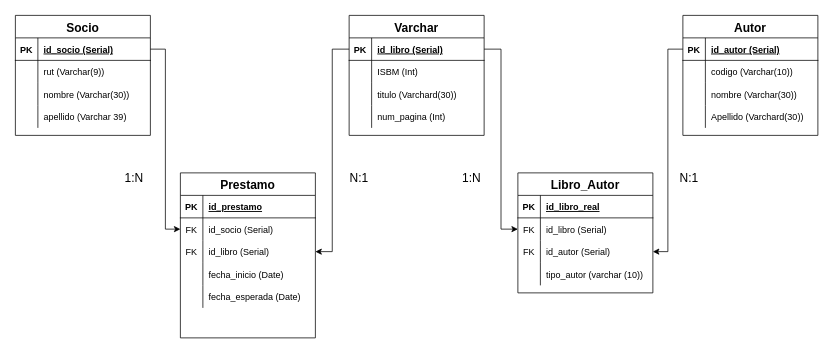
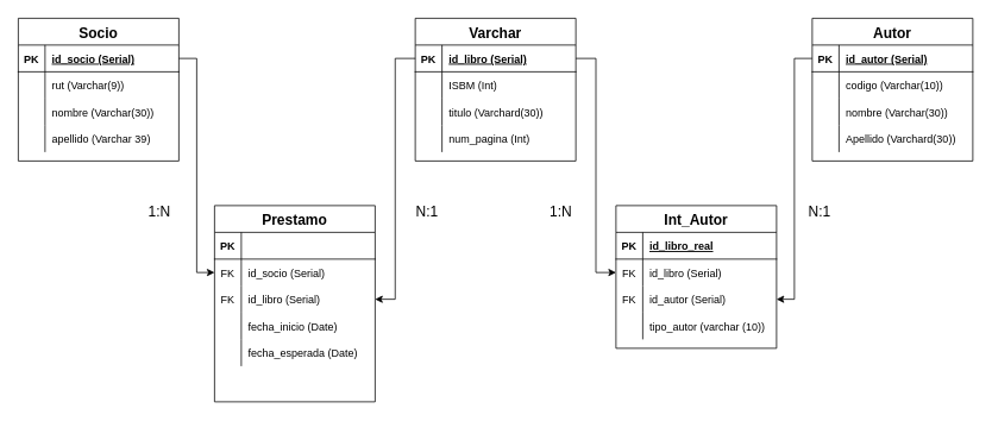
  <mxCell id="0" />
  <mxCell id="1" parent="0" />
  <mxCell id="2" value="1:N" style="text;strokeColor=none;fillColor=none;spacingLeft=4;spacingRight=4;overflow=hidden;rotatable=0;points=[[0,0.5],[1,0.5]];portConstraint=eastwest;fontSize=16;" vertex="1" parent="1"><mxGeometry x="610" y="220" width="40" height="30" as="geometry" /></mxCell>
  <mxCell id="3" value="N:1" style="text;strokeColor=none;fillColor=none;spacingLeft=4;spacingRight=4;overflow=hidden;rotatable=0;points=[[0,0.5],[1,0.5]];portConstraint=eastwest;fontSize=16;" vertex="1" parent="1"><mxGeometry x="900" y="220" width="40" height="30" as="geometry" /></mxCell>
  <mxCell id="4" value="Socio" style="shape=table;startSize=30;container=1;collapsible=1;childLayout=tableLayout;fixedRows=1;rowLines=0;fontStyle=1;align=center;resizeLast=1;fontSize=16;" vertex="1" parent="1"><mxGeometry x="20" y="20" width="180" height="160" as="geometry" /></mxCell>
  <mxCell id="5" value="" style="shape=partialRectangle;collapsible=0;dropTarget=0;pointerEvents=0;fillColor=none;top=0;left=0;bottom=1;right=0;points=[[0,0.5],[1,0.5]];portConstraint=eastwest;" vertex="1" parent="4"><mxGeometry y="30" width="180" height="30" as="geometry" /></mxCell>
  <mxCell id="6" value="PK" style="shape=partialRectangle;connectable=0;fillColor=none;top=0;left=0;bottom=0;right=0;fontStyle=1;overflow=hidden;" vertex="1" parent="5"><mxGeometry width="30" height="30" as="geometry" /></mxCell>
  <mxCell id="7" value="id_socio (Serial)" style="shape=partialRectangle;connectable=0;fillColor=none;top=0;left=0;bottom=0;right=0;align=left;spacingLeft=6;fontStyle=5;overflow=hidden;" vertex="1" parent="5"><mxGeometry x="30" width="150" height="30" as="geometry" /></mxCell>
  <mxCell id="8" value="" style="shape=partialRectangle;collapsible=0;dropTarget=0;pointerEvents=0;fillColor=none;top=0;left=0;bottom=0;right=0;points=[[0,0.5],[1,0.5]];portConstraint=eastwest;" vertex="1" parent="4"><mxGeometry y="60" width="180" height="30" as="geometry" /></mxCell>
  <mxCell id="9" value="" style="shape=partialRectangle;connectable=0;fillColor=none;top=0;left=0;bottom=0;right=0;editable=1;overflow=hidden;" vertex="1" parent="8"><mxGeometry width="30" height="30" as="geometry" /></mxCell>
  <mxCell id="10" value="rut (Varchar(9))" style="shape=partialRectangle;connectable=0;fillColor=none;top=0;left=0;bottom=0;right=0;align=left;spacingLeft=6;overflow=hidden;" vertex="1" parent="8"><mxGeometry x="30" width="150" height="30" as="geometry" /></mxCell>
  <mxCell id="11" value="" style="shape=partialRectangle;collapsible=0;dropTarget=0;pointerEvents=0;fillColor=none;top=0;left=0;bottom=0;right=0;points=[[0,0.5],[1,0.5]];portConstraint=eastwest;" vertex="1" parent="4"><mxGeometry y="90" width="180" height="30" as="geometry" /></mxCell>
  <mxCell id="12" value="" style="shape=partialRectangle;connectable=0;fillColor=none;top=0;left=0;bottom=0;right=0;editable=1;overflow=hidden;" vertex="1" parent="11"><mxGeometry width="30" height="30" as="geometry" /></mxCell>
  <mxCell id="13" value="nombre (Varchar(30))" style="shape=partialRectangle;connectable=0;fillColor=none;top=0;left=0;bottom=0;right=0;align=left;spacingLeft=6;overflow=hidden;" vertex="1" parent="11"><mxGeometry x="30" width="150" height="30" as="geometry" /></mxCell>
  <mxCell id="14" value="" style="shape=partialRectangle;collapsible=0;dropTarget=0;pointerEvents=0;fillColor=none;top=0;left=0;bottom=0;right=0;points=[[0,0.5],[1,0.5]];portConstraint=eastwest;" vertex="1" parent="4"><mxGeometry y="120" width="180" height="30" as="geometry" /></mxCell>
  <mxCell id="15" value="" style="shape=partialRectangle;connectable=0;fillColor=none;top=0;left=0;bottom=0;right=0;editable=1;overflow=hidden;" vertex="1" parent="14"><mxGeometry width="30" height="30" as="geometry" /></mxCell>
  <mxCell id="16" value="apellido (Varchar 39)" style="shape=partialRectangle;connectable=0;fillColor=none;top=0;left=0;bottom=0;right=0;align=left;spacingLeft=6;overflow=hidden;" vertex="1" parent="14"><mxGeometry x="30" width="150" height="30" as="geometry" /></mxCell>
  <mxCell id="17" value="Prestamo" style="shape=table;startSize=30;container=1;collapsible=1;childLayout=tableLayout;fixedRows=1;rowLines=0;fontStyle=1;align=center;resizeLast=1;fontSize=16;" vertex="1" parent="1"><mxGeometry x="240" y="230" width="180" height="220" as="geometry" /></mxCell>
  <mxCell id="18" value="" style="shape=partialRectangle;collapsible=0;dropTarget=0;pointerEvents=0;fillColor=none;top=0;left=0;bottom=1;right=0;points=[[0,0.5],[1,0.5]];portConstraint=eastwest;" vertex="1" parent="17"><mxGeometry y="30" width="180" height="30" as="geometry" /></mxCell>
  <mxCell id="19" value="PK" style="shape=partialRectangle;connectable=0;fillColor=none;top=0;left=0;bottom=0;right=0;fontStyle=1;overflow=hidden;" vertex="1" parent="18"><mxGeometry width="30" height="30" as="geometry" /></mxCell>
- <mxCell id="20" value="id_prestamo" style="shape=partialRectangle;connectable=0;fillColor=none;top=0;left=0;bottom=0;right=0;align=left;spacingLeft=6;fontStyle=5;overflow=hidden;" vertex="1" parent="18"><mxGeometry x="30" width="150" height="30" as="geometry" /></mxCell>
  <mxCell id="21" value="" style="shape=partialRectangle;collapsible=0;dropTarget=0;pointerEvents=0;fillColor=none;top=0;left=0;bottom=0;right=0;points=[[0,0.5],[1,0.5]];portConstraint=eastwest;" vertex="1" parent="17"><mxGeometry y="60" width="180" height="30" as="geometry" /></mxCell>
  <mxCell id="22" value="FK" style="shape=partialRectangle;connectable=0;fillColor=none;top=0;left=0;bottom=0;right=0;editable=1;overflow=hidden;" vertex="1" parent="21"><mxGeometry width="30" height="30" as="geometry" /></mxCell>
  <mxCell id="23" value="id_socio (Serial)" style="shape=partialRectangle;connectable=0;fillColor=none;top=0;left=0;bottom=0;right=0;align=left;spacingLeft=6;overflow=hidden;" vertex="1" parent="21"><mxGeometry x="30" width="150" height="30" as="geometry" /></mxCell>
  <mxCell id="24" value="" style="shape=partialRectangle;collapsible=0;dropTarget=0;pointerEvents=0;fillColor=none;top=0;left=0;bottom=0;right=0;points=[[0,0.5],[1,0.5]];portConstraint=eastwest;" vertex="1" parent="17"><mxGeometry y="90" width="180" height="30" as="geometry" /></mxCell>
  <mxCell id="25" value="FK" style="shape=partialRectangle;connectable=0;fillColor=none;top=0;left=0;bottom=0;right=0;editable=1;overflow=hidden;" vertex="1" parent="24"><mxGeometry width="30" height="30" as="geometry" /></mxCell>
  <mxCell id="26" value="id_libro (Serial)" style="shape=partialRectangle;connectable=0;fillColor=none;top=0;left=0;bottom=0;right=0;align=left;spacingLeft=6;overflow=hidden;" vertex="1" parent="24"><mxGeometry x="30" width="150" height="30" as="geometry" /></mxCell>
  <mxCell id="27" value="" style="shape=partialRectangle;collapsible=0;dropTarget=0;pointerEvents=0;fillColor=none;top=0;left=0;bottom=0;right=0;points=[[0,0.5],[1,0.5]];portConstraint=eastwest;" vertex="1" parent="17"><mxGeometry y="120" width="180" height="30" as="geometry" /></mxCell>
  <mxCell id="28" value="" style="shape=partialRectangle;connectable=0;fillColor=none;top=0;left=0;bottom=0;right=0;editable=1;overflow=hidden;" vertex="1" parent="27"><mxGeometry width="30" height="30" as="geometry" /></mxCell>
  <mxCell id="29" value="fecha_inicio (Date)" style="shape=partialRectangle;connectable=0;fillColor=none;top=0;left=0;bottom=0;right=0;align=left;spacingLeft=6;overflow=hidden;" vertex="1" parent="27"><mxGeometry x="30" width="150" height="30" as="geometry" /></mxCell>
  <mxCell id="30" value="" style="shape=partialRectangle;collapsible=0;dropTarget=0;pointerEvents=0;fillColor=none;top=0;left=0;bottom=0;right=0;points=[[0,0.5],[1,0.5]];portConstraint=eastwest;" vertex="1" parent="17"><mxGeometry y="150" width="180" height="30" as="geometry" /></mxCell>
  <mxCell id="31" value="" style="shape=partialRectangle;connectable=0;fillColor=none;top=0;left=0;bottom=0;right=0;editable=1;overflow=hidden;" vertex="1" parent="30"><mxGeometry width="30" height="30" as="geometry" /></mxCell>
  <mxCell id="32" value="fecha_esperada (Date)" style="shape=partialRectangle;connectable=0;fillColor=none;top=0;left=0;bottom=0;right=0;align=left;spacingLeft=6;overflow=hidden;" vertex="1" parent="30"><mxGeometry x="30" width="150" height="30" as="geometry" /></mxCell>
  <mxCell id="33" value="" style="shape=partialRectangle;collapsible=0;dropTarget=0;pointerEvents=0;fillColor=none;top=0;left=0;bottom=0;right=0;points=[[0,0.5],[1,0.5]];portConstraint=eastwest;" vertex="1" parent="17"><mxGeometry y="180" width="180" height="30" as="geometry" /></mxCell>
  <mxCell id="34" value="" style="shape=partialRectangle;connectable=0;fillColor=none;top=0;left=0;bottom=0;right=0;editable=1;overflow=hidden;" vertex="1" parent="33"><mxGeometry width="30" height="30" as="geometry" /></mxCell>
  <mxCell id="35" value="Varchar" style="shape=table;startSize=30;container=1;collapsible=1;childLayout=tableLayout;fixedRows=1;rowLines=0;fontStyle=1;align=center;resizeLast=1;fontSize=16;" vertex="1" parent="1"><mxGeometry x="465" y="20" width="180" height="160" as="geometry" /></mxCell>
  <mxCell id="36" value="" style="shape=partialRectangle;collapsible=0;dropTarget=0;pointerEvents=0;fillColor=none;top=0;left=0;bottom=1;right=0;points=[[0,0.5],[1,0.5]];portConstraint=eastwest;" vertex="1" parent="35"><mxGeometry y="30" width="180" height="30" as="geometry" /></mxCell>
  <mxCell id="37" value="PK" style="shape=partialRectangle;connectable=0;fillColor=none;top=0;left=0;bottom=0;right=0;fontStyle=1;overflow=hidden;" vertex="1" parent="36"><mxGeometry width="30" height="30" as="geometry" /></mxCell>
  <mxCell id="38" value="id_libro (Serial)" style="shape=partialRectangle;connectable=0;fillColor=none;top=0;left=0;bottom=0;right=0;align=left;spacingLeft=6;fontStyle=5;overflow=hidden;" vertex="1" parent="36"><mxGeometry x="30" width="150" height="30" as="geometry" /></mxCell>
  <mxCell id="39" value="" style="shape=partialRectangle;collapsible=0;dropTarget=0;pointerEvents=0;fillColor=none;top=0;left=0;bottom=0;right=0;points=[[0,0.5],[1,0.5]];portConstraint=eastwest;" vertex="1" parent="35"><mxGeometry y="60" width="180" height="30" as="geometry" /></mxCell>
  <mxCell id="40" value="" style="shape=partialRectangle;connectable=0;fillColor=none;top=0;left=0;bottom=0;right=0;editable=1;overflow=hidden;" vertex="1" parent="39"><mxGeometry width="30" height="30" as="geometry" /></mxCell>
  <mxCell id="41" value="ISBM (Int)" style="shape=partialRectangle;connectable=0;fillColor=none;top=0;left=0;bottom=0;right=0;align=left;spacingLeft=6;overflow=hidden;" vertex="1" parent="39"><mxGeometry x="30" width="150" height="30" as="geometry" /></mxCell>
  <mxCell id="42" value="" style="shape=partialRectangle;collapsible=0;dropTarget=0;pointerEvents=0;fillColor=none;top=0;left=0;bottom=0;right=0;points=[[0,0.5],[1,0.5]];portConstraint=eastwest;" vertex="1" parent="35"><mxGeometry y="90" width="180" height="30" as="geometry" /></mxCell>
  <mxCell id="43" value="" style="shape=partialRectangle;connectable=0;fillColor=none;top=0;left=0;bottom=0;right=0;editable=1;overflow=hidden;" vertex="1" parent="42"><mxGeometry width="30" height="30" as="geometry" /></mxCell>
  <mxCell id="44" value="titulo (Varchard(30))" style="shape=partialRectangle;connectable=0;fillColor=none;top=0;left=0;bottom=0;right=0;align=left;spacingLeft=6;overflow=hidden;" vertex="1" parent="42"><mxGeometry x="30" width="150" height="30" as="geometry" /></mxCell>
  <mxCell id="45" value="" style="shape=partialRectangle;collapsible=0;dropTarget=0;pointerEvents=0;fillColor=none;top=0;left=0;bottom=0;right=0;points=[[0,0.5],[1,0.5]];portConstraint=eastwest;" vertex="1" parent="35"><mxGeometry y="120" width="180" height="30" as="geometry" /></mxCell>
  <mxCell id="46" value="" style="shape=partialRectangle;connectable=0;fillColor=none;top=0;left=0;bottom=0;right=0;editable=1;overflow=hidden;" vertex="1" parent="45"><mxGeometry width="30" height="30" as="geometry" /></mxCell>
  <mxCell id="47" value="num_pagina (Int)" style="shape=partialRectangle;connectable=0;fillColor=none;top=0;left=0;bottom=0;right=0;align=left;spacingLeft=6;overflow=hidden;" vertex="1" parent="45"><mxGeometry x="30" width="150" height="30" as="geometry" /></mxCell>
- <mxCell id="48" value="Libro_Autor" style="shape=table;startSize=30;container=1;collapsible=1;childLayout=tableLayout;fixedRows=1;rowLines=0;fontStyle=1;align=center;resizeLast=1;fontSize=16;" vertex="1" parent="1"><mxGeometry x="690" y="230" width="180" height="160" as="geometry" /></mxCell>
+ <mxCell id="48" value="Int_Autor" style="shape=table;startSize=30;container=1;collapsible=1;childLayout=tableLayout;fixedRows=1;rowLines=0;fontStyle=1;align=center;resizeLast=1;fontSize=16;" vertex="1" parent="1"><mxGeometry x="690" y="230" width="180" height="160" as="geometry" /></mxCell>
  <mxCell id="49" value="" style="shape=partialRectangle;collapsible=0;dropTarget=0;pointerEvents=0;fillColor=none;top=0;left=0;bottom=1;right=0;points=[[0,0.5],[1,0.5]];portConstraint=eastwest;" vertex="1" parent="48"><mxGeometry y="30" width="180" height="30" as="geometry" /></mxCell>
  <mxCell id="50" value="PK" style="shape=partialRectangle;connectable=0;fillColor=none;top=0;left=0;bottom=0;right=0;fontStyle=1;overflow=hidden;" vertex="1" parent="49"><mxGeometry width="30" height="30" as="geometry" /></mxCell>
  <mxCell id="51" value="id_libro_real" style="shape=partialRectangle;connectable=0;fillColor=none;top=0;left=0;bottom=0;right=0;align=left;spacingLeft=6;fontStyle=5;overflow=hidden;" vertex="1" parent="49"><mxGeometry x="30" width="150" height="30" as="geometry" /></mxCell>
  <mxCell id="52" value="" style="shape=partialRectangle;collapsible=0;dropTarget=0;pointerEvents=0;fillColor=none;top=0;left=0;bottom=0;right=0;points=[[0,0.5],[1,0.5]];portConstraint=eastwest;" vertex="1" parent="48"><mxGeometry y="60" width="180" height="30" as="geometry" /></mxCell>
  <mxCell id="53" value="FK" style="shape=partialRectangle;connectable=0;fillColor=none;top=0;left=0;bottom=0;right=0;editable=1;overflow=hidden;" vertex="1" parent="52"><mxGeometry width="30" height="30" as="geometry" /></mxCell>
  <mxCell id="54" value="id_libro (Serial)" style="shape=partialRectangle;connectable=0;fillColor=none;top=0;left=0;bottom=0;right=0;align=left;spacingLeft=6;overflow=hidden;" vertex="1" parent="52"><mxGeometry x="30" width="150" height="30" as="geometry" /></mxCell>
  <mxCell id="55" value="" style="shape=partialRectangle;collapsible=0;dropTarget=0;pointerEvents=0;fillColor=none;top=0;left=0;bottom=0;right=0;points=[[0,0.5],[1,0.5]];portConstraint=eastwest;" vertex="1" parent="48"><mxGeometry y="90" width="180" height="30" as="geometry" /></mxCell>
  <mxCell id="56" value="FK" style="shape=partialRectangle;connectable=0;fillColor=none;top=0;left=0;bottom=0;right=0;editable=1;overflow=hidden;" vertex="1" parent="55"><mxGeometry width="30" height="30" as="geometry" /></mxCell>
  <mxCell id="57" value="id_autor (Serial)" style="shape=partialRectangle;connectable=0;fillColor=none;top=0;left=0;bottom=0;right=0;align=left;spacingLeft=6;overflow=hidden;" vertex="1" parent="55"><mxGeometry x="30" width="150" height="30" as="geometry" /></mxCell>
  <mxCell id="58" value="" style="shape=partialRectangle;collapsible=0;dropTarget=0;pointerEvents=0;fillColor=none;top=0;left=0;bottom=0;right=0;points=[[0,0.5],[1,0.5]];portConstraint=eastwest;" vertex="1" parent="48"><mxGeometry y="120" width="180" height="30" as="geometry" /></mxCell>
  <mxCell id="59" value="" style="shape=partialRectangle;connectable=0;fillColor=none;top=0;left=0;bottom=0;right=0;editable=1;overflow=hidden;" vertex="1" parent="58"><mxGeometry width="30" height="30" as="geometry" /></mxCell>
  <mxCell id="60" value="tipo_autor (varchar (10))" style="shape=partialRectangle;connectable=0;fillColor=none;top=0;left=0;bottom=0;right=0;align=left;spacingLeft=6;overflow=hidden;" vertex="1" parent="58"><mxGeometry x="30" width="150" height="30" as="geometry" /></mxCell>
  <mxCell id="61" value="Autor" style="shape=table;startSize=30;container=1;collapsible=1;childLayout=tableLayout;fixedRows=1;rowLines=0;fontStyle=1;align=center;resizeLast=1;fontSize=16;" vertex="1" parent="1"><mxGeometry x="910" y="20" width="180" height="160" as="geometry" /></mxCell>
  <mxCell id="62" value="" style="shape=partialRectangle;collapsible=0;dropTarget=0;pointerEvents=0;fillColor=none;top=0;left=0;bottom=1;right=0;points=[[0,0.5],[1,0.5]];portConstraint=eastwest;" vertex="1" parent="61"><mxGeometry y="30" width="180" height="30" as="geometry" /></mxCell>
  <mxCell id="63" value="PK" style="shape=partialRectangle;connectable=0;fillColor=none;top=0;left=0;bottom=0;right=0;fontStyle=1;overflow=hidden;" vertex="1" parent="62"><mxGeometry width="30" height="30" as="geometry" /></mxCell>
  <mxCell id="64" value="id_autor (Serial)" style="shape=partialRectangle;connectable=0;fillColor=none;top=0;left=0;bottom=0;right=0;align=left;spacingLeft=6;fontStyle=5;overflow=hidden;" vertex="1" parent="62"><mxGeometry x="30" width="150" height="30" as="geometry" /></mxCell>
  <mxCell id="65" value="" style="shape=partialRectangle;collapsible=0;dropTarget=0;pointerEvents=0;fillColor=none;top=0;left=0;bottom=0;right=0;points=[[0,0.5],[1,0.5]];portConstraint=eastwest;" vertex="1" parent="61"><mxGeometry y="60" width="180" height="30" as="geometry" /></mxCell>
  <mxCell id="66" value="" style="shape=partialRectangle;connectable=0;fillColor=none;top=0;left=0;bottom=0;right=0;editable=1;overflow=hidden;" vertex="1" parent="65"><mxGeometry width="30" height="30" as="geometry" /></mxCell>
  <mxCell id="67" value="codigo (Varchar(10))" style="shape=partialRectangle;connectable=0;fillColor=none;top=0;left=0;bottom=0;right=0;align=left;spacingLeft=6;overflow=hidden;" vertex="1" parent="65"><mxGeometry x="30" width="150" height="30" as="geometry" /></mxCell>
  <mxCell id="68" value="" style="shape=partialRectangle;collapsible=0;dropTarget=0;pointerEvents=0;fillColor=none;top=0;left=0;bottom=0;right=0;points=[[0,0.5],[1,0.5]];portConstraint=eastwest;" vertex="1" parent="61"><mxGeometry y="90" width="180" height="30" as="geometry" /></mxCell>
  <mxCell id="69" value="" style="shape=partialRectangle;connectable=0;fillColor=none;top=0;left=0;bottom=0;right=0;editable=1;overflow=hidden;" vertex="1" parent="68"><mxGeometry width="30" height="30" as="geometry" /></mxCell>
  <mxCell id="70" value="nombre (Varchar(30))" style="shape=partialRectangle;connectable=0;fillColor=none;top=0;left=0;bottom=0;right=0;align=left;spacingLeft=6;overflow=hidden;" vertex="1" parent="68"><mxGeometry x="30" width="150" height="30" as="geometry" /></mxCell>
  <mxCell id="71" value="" style="shape=partialRectangle;collapsible=0;dropTarget=0;pointerEvents=0;fillColor=none;top=0;left=0;bottom=0;right=0;points=[[0,0.5],[1,0.5]];portConstraint=eastwest;" vertex="1" parent="61"><mxGeometry y="120" width="180" height="30" as="geometry" /></mxCell>
  <mxCell id="72" value="" style="shape=partialRectangle;connectable=0;fillColor=none;top=0;left=0;bottom=0;right=0;editable=1;overflow=hidden;" vertex="1" parent="71"><mxGeometry width="30" height="30" as="geometry" /></mxCell>
  <mxCell id="73" value="Apellido (Varchard(30))" style="shape=partialRectangle;connectable=0;fillColor=none;top=0;left=0;bottom=0;right=0;align=left;spacingLeft=6;overflow=hidden;" vertex="1" parent="71"><mxGeometry x="30" width="150" height="30" as="geometry" /></mxCell>
  <mxCell id="74" style="edgeStyle=orthogonalEdgeStyle;rounded=0;orthogonalLoop=1;jettySize=auto;html=1;exitX=1;exitY=0.5;exitDx=0;exitDy=0;entryX=0;entryY=0.5;entryDx=0;entryDy=0;fontSize=16;" edge="1" parent="1" source="5" target="21"><mxGeometry relative="1" as="geometry" /></mxCell>
  <mxCell id="75" style="edgeStyle=orthogonalEdgeStyle;rounded=0;orthogonalLoop=1;jettySize=auto;html=1;exitX=0;exitY=0.5;exitDx=0;exitDy=0;fontSize=16;" edge="1" parent="1" source="36" target="24"><mxGeometry relative="1" as="geometry" /></mxCell>
  <mxCell id="76" style="edgeStyle=orthogonalEdgeStyle;rounded=0;orthogonalLoop=1;jettySize=auto;html=1;exitX=1;exitY=0.5;exitDx=0;exitDy=0;entryX=0;entryY=0.5;entryDx=0;entryDy=0;fontSize=16;" edge="1" parent="1" source="36" target="52"><mxGeometry relative="1" as="geometry" /></mxCell>
  <mxCell id="77" style="edgeStyle=orthogonalEdgeStyle;rounded=0;orthogonalLoop=1;jettySize=auto;html=1;exitX=0;exitY=0.5;exitDx=0;exitDy=0;entryX=1;entryY=0.5;entryDx=0;entryDy=0;fontSize=16;" edge="1" parent="1" source="62" target="55"><mxGeometry relative="1" as="geometry" /></mxCell>
  <mxCell id="78" value="1:N" style="text;strokeColor=none;fillColor=none;spacingLeft=4;spacingRight=4;overflow=hidden;rotatable=0;points=[[0,0.5],[1,0.5]];portConstraint=eastwest;fontSize=16;" vertex="1" parent="1"><mxGeometry x="160" y="220" width="40" height="30" as="geometry" /></mxCell>
  <mxCell id="79" value="N:1" style="text;strokeColor=none;fillColor=none;spacingLeft=4;spacingRight=4;overflow=hidden;rotatable=0;points=[[0,0.5],[1,0.5]];portConstraint=eastwest;fontSize=16;" vertex="1" parent="1"><mxGeometry x="460" y="220" width="40" height="30" as="geometry" /></mxCell>
